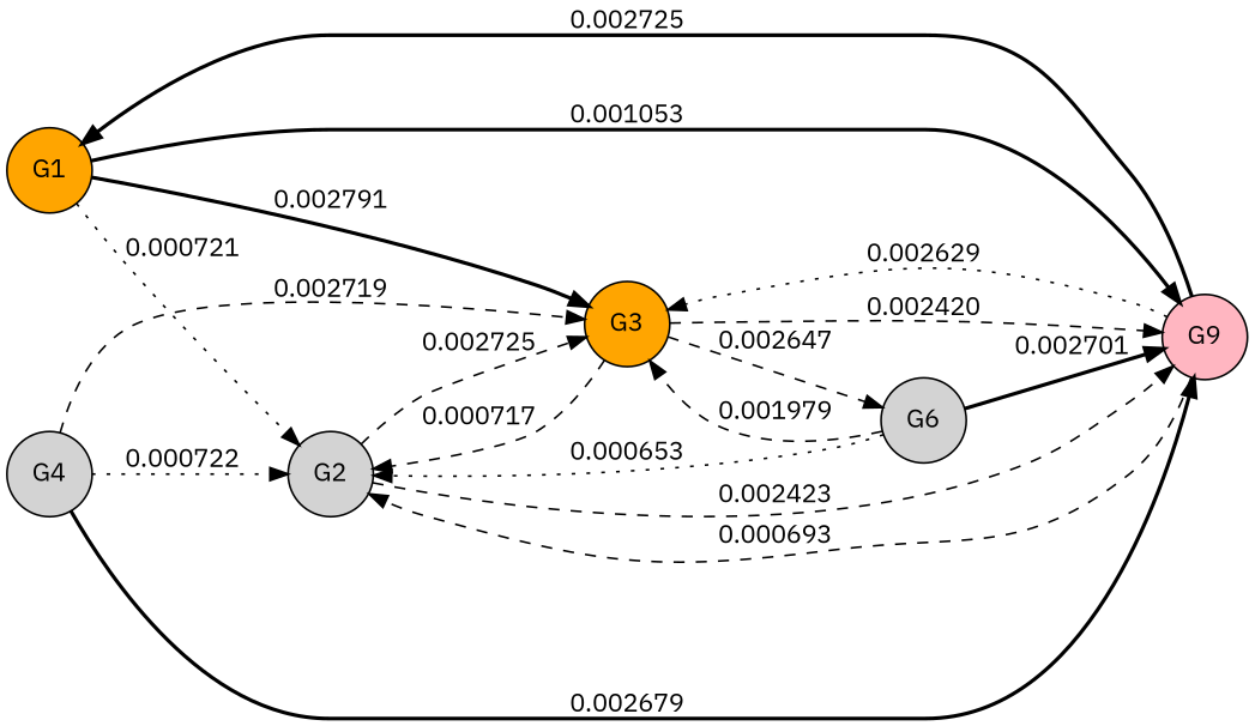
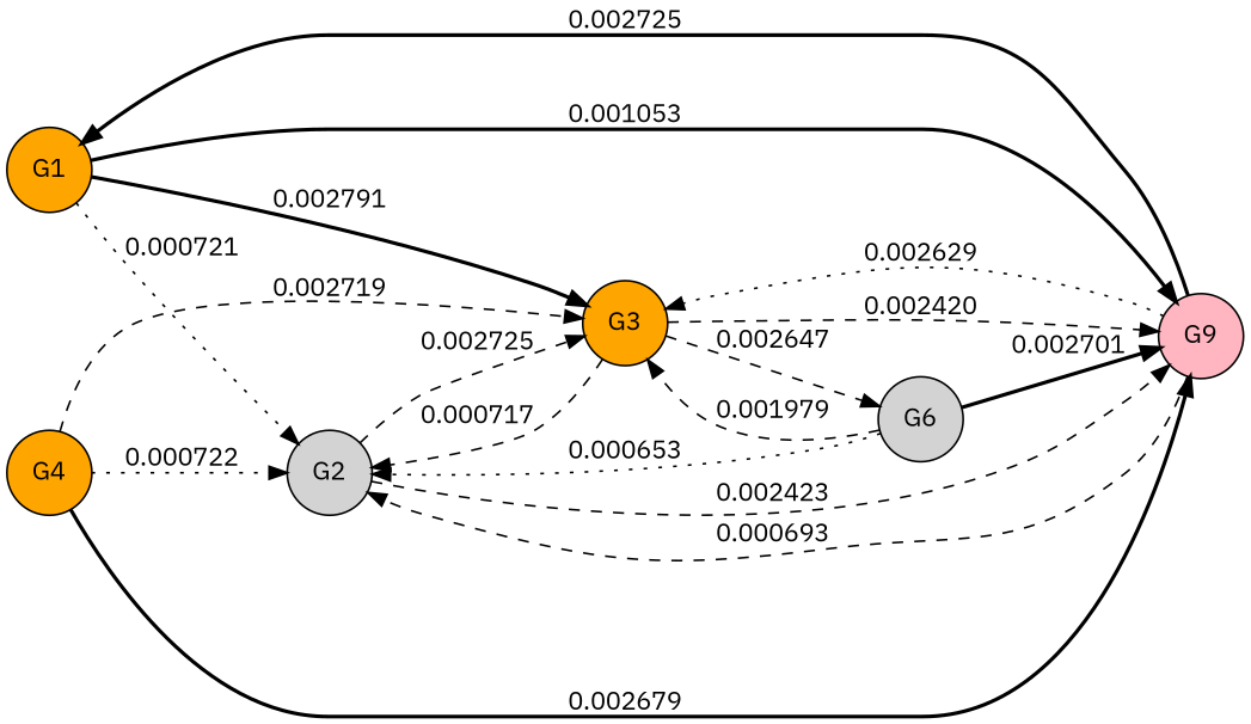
  digraph {
    fontname="IBM Plex Sans"
    rankdir=LR
    node [fillcolor=orange fontname="IBM Plex Sans" shape=circle style=filled]
    edge [fontname="IBM Plex Sans" style=dashed]
    G1
    G2 [fillcolor=lightgrey]
    G3
    n4 [fillcolor=lightpink label=G9]
    G6 [fillcolor=lightgrey]
-   G4 [fillcolor=lightgrey]
+   G4
    G1 -> G2 [label=0.000721 style=dotted]
    G1 -> G3 [label=0.002791 style=bold]
    G1 -> n4 [label=0.001053 style=bold]
    G2 -> G3 [label=0.002725]
    G2 -> n4 [label=0.002423]
    G3 -> G2 [label=0.000717]
    G3 -> n4 [label=0.002420]
    G3 -> G6 [label=0.002647]
    n4 -> G1 [label=0.002725 style=bold]
    n4 -> G2 [label=0.000693]
    n4 -> G3 [label=0.002629 style=dotted]
    G6 -> G2 [label=0.000653 style=dotted]
    G6 -> G3 [label=0.001979]
    G6 -> n4 [label=0.002701 style=bold]
    G4 -> G2 [label=0.000722 style=dotted]
    G4 -> G3 [label=0.002719]
    G4 -> n4 [label=0.002679 style=bold]
  }
